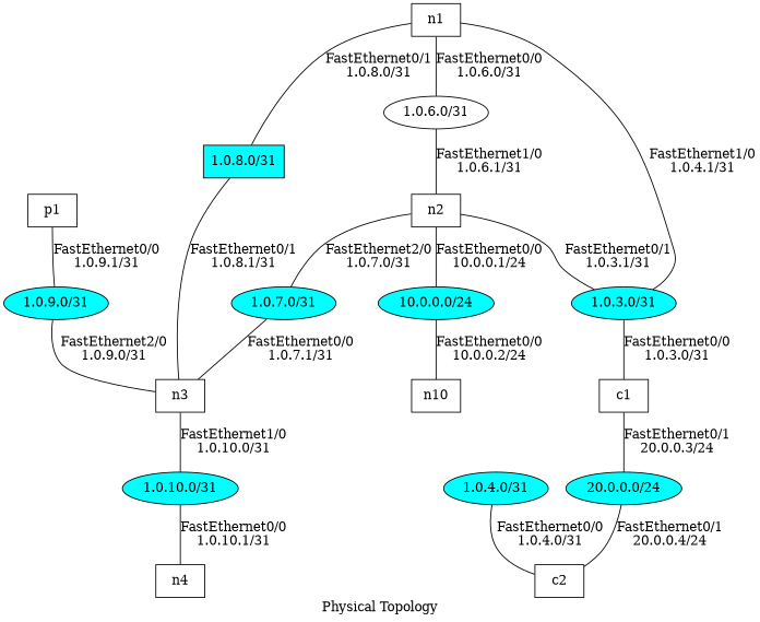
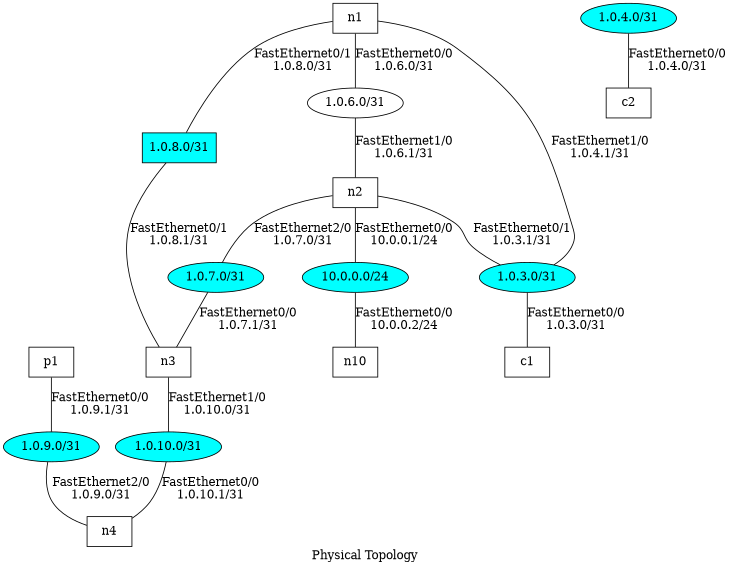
  graph {
    label="Physical Topology"
    node [fillcolor=white shape=box style=filled]
    p1
    "1.0.9.0/31" [fillcolor=cyan shape=oval]
    n3
    "1.0.10.0/31" [fillcolor=cyan shape=oval]
    n4
    n1
    "1.0.6.0/31" [shape=oval]
    "1.0.8.0/31" [fillcolor=cyan]
    "1.0.3.0/31" [fillcolor=cyan shape=oval]
    n2
    c2
    "1.0.4.0/31" [fillcolor=cyan shape=oval]
    "1.0.7.0/31" [fillcolor=cyan shape=oval]
    "10.0.0.0/24" [fillcolor=cyan shape=oval]
    n10
    c1
-   "20.0.0.0/24" [fillcolor=cyan shape=oval]
    p1 -- "1.0.9.0/31" [label="FastEthernet0/0\n1.0.9.1/31"]
-   "1.0.9.0/31" -- n3 [label="FastEthernet2/0\n1.0.9.0/31"]
+   "1.0.9.0/31" -- n4 [label="FastEthernet2/0\n1.0.9.0/31"]
    n3 -- "1.0.10.0/31" [label="FastEthernet1/0\n1.0.10.0/31"]
    "1.0.10.0/31" -- n4 [label="FastEthernet0/0\n1.0.10.1/31"]
    n1 -- "1.0.6.0/31" [label="FastEthernet0/0\n1.0.6.0/31"]
    n1 -- "1.0.8.0/31" [label="FastEthernet0/1\n1.0.8.0/31"]
    n1 -- "1.0.3.0/31" [label="FastEthernet1/0\n1.0.4.1/31"]
    "1.0.6.0/31" -- n2 [label="FastEthernet1/0\n1.0.6.1/31"]
    "1.0.8.0/31" -- n3 [label="FastEthernet0/1\n1.0.8.1/31"]
    "1.0.3.0/31" -- c1 [label="FastEthernet0/0\n1.0.3.0/31"]
    n2 -- "1.0.3.0/31" [label="FastEthernet0/1\n1.0.3.1/31"]
    n2 -- "1.0.7.0/31" [label="FastEthernet2/0\n1.0.7.0/31"]
    n2 -- "10.0.0.0/24" [label="FastEthernet0/0\n10.0.0.1/24"]
    "1.0.4.0/31" -- c2 [label="FastEthernet0/0\n1.0.4.0/31"]
    "1.0.7.0/31" -- n3 [label="FastEthernet0/0\n1.0.7.1/31"]
    "10.0.0.0/24" -- n10 [label="FastEthernet0/0\n10.0.0.2/24"]
-   c1 -- "20.0.0.0/24" [label="FastEthernet0/1\n20.0.0.3/24"]
-   "20.0.0.0/24" -- c2 [label="FastEthernet0/1\n20.0.0.4/24"]
  }
